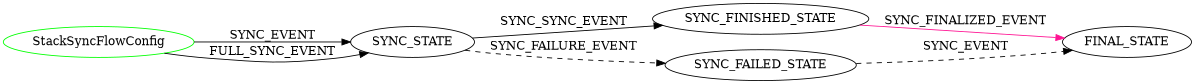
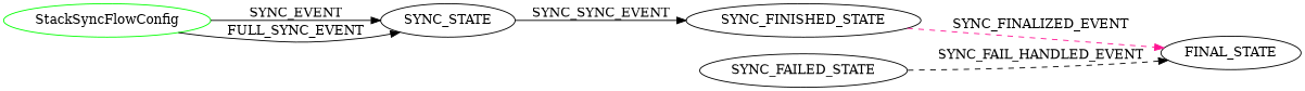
  digraph {
    rankdir=LR
    edge [color=black style=solid]
    n1 [color=green label=StackSyncFlowConfig shape=ellipse]
    SYNC_STATE
    SYNC_FINISHED_STATE
    SYNC_FAILED_STATE
    FINAL_STATE
    n1 -> SYNC_STATE [label=SYNC_EVENT]
    n1 -> SYNC_STATE [label=FULL_SYNC_EVENT]
    SYNC_STATE -> SYNC_FINISHED_STATE [label=SYNC_SYNC_EVENT]
-   SYNC_STATE -> SYNC_FAILED_STATE [label=SYNC_FAILURE_EVENT style=dashed]
-   SYNC_FINISHED_STATE -> FINAL_STATE [color=deeppink label=SYNC_FINALIZED_EVENT]
-   SYNC_FAILED_STATE -> FINAL_STATE [label=SYNC_EVENT style=dashed]
+   SYNC_FINISHED_STATE -> FINAL_STATE [color=deeppink label=SYNC_FINALIZED_EVENT style=dashed]
+   SYNC_FAILED_STATE -> FINAL_STATE [label=SYNC_FAIL_HANDLED_EVENT style=dashed]
  }
